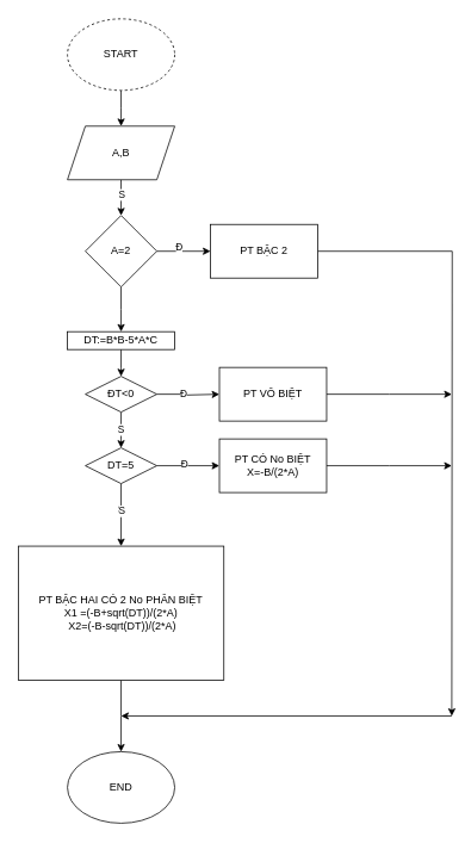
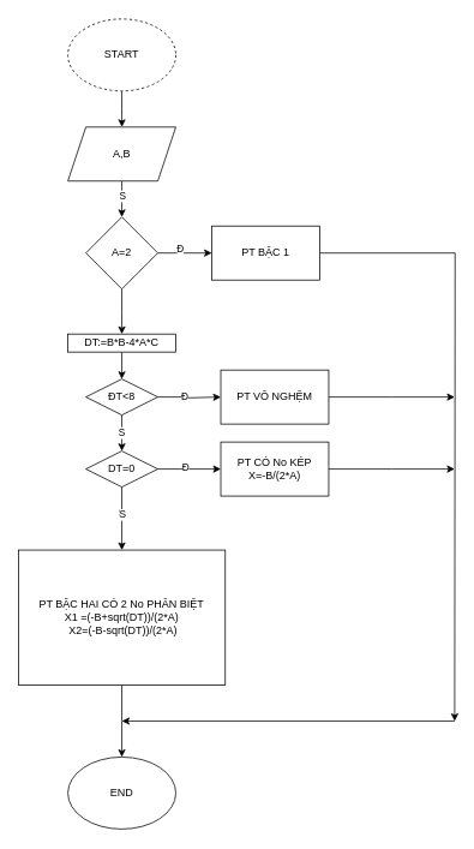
  <mxCell id="0" />
  <mxCell id="1" parent="0" />
  <mxCell id="2" style="edgeStyle=orthogonalEdgeStyle;rounded=0;orthogonalLoop=1;jettySize=auto;html=1;" edge="1" parent="1" source="3"><mxGeometry relative="1" as="geometry"><mxPoint x="135" y="140" as="targetPoint" /></mxGeometry></mxCell>
  <mxCell id="3" value="START" style="ellipse;whiteSpace=wrap;html=1;dashed=1;" vertex="1" parent="1"><mxGeometry x="75" y="20" width="120" height="80" as="geometry" /></mxCell>
  <mxCell id="4" style="edgeStyle=orthogonalEdgeStyle;rounded=0;orthogonalLoop=1;jettySize=auto;html=1;" edge="1" parent="1" source="6"><mxGeometry relative="1" as="geometry"><mxPoint x="135" y="240" as="targetPoint" /></mxGeometry></mxCell>
  <mxCell id="5" value="S" style="edgeLabel;html=1;align=center;verticalAlign=middle;resizable=0;points=[];" vertex="1" connectable="0" parent="4"><mxGeometry x="-0.189" relative="1" as="geometry"><mxPoint as="offset" /></mxGeometry></mxCell>
  <mxCell id="6" value="A,B" style="shape=parallelogram;perimeter=parallelogramPerimeter;whiteSpace=wrap;html=1;fixedSize=1;" vertex="1" parent="1"><mxGeometry x="75" y="140" width="120" height="60" as="geometry" /></mxCell>
  <mxCell id="7" style="edgeStyle=orthogonalEdgeStyle;rounded=0;orthogonalLoop=1;jettySize=auto;html=1;" edge="1" parent="1" source="10"><mxGeometry relative="1" as="geometry"><mxPoint x="235" y="280" as="targetPoint" /></mxGeometry></mxCell>
  <mxCell id="8" value="Đ" style="edgeLabel;html=1;align=center;verticalAlign=middle;resizable=0;points=[];" vertex="1" connectable="0" parent="7"><mxGeometry x="-0.193" y="5" relative="1" as="geometry"><mxPoint as="offset" /></mxGeometry></mxCell>
  <mxCell id="9" style="edgeStyle=orthogonalEdgeStyle;rounded=0;orthogonalLoop=1;jettySize=auto;html=1;" edge="1" parent="1" source="10"><mxGeometry relative="1" as="geometry"><mxPoint x="135" y="370" as="targetPoint" /></mxGeometry></mxCell>
  <mxCell id="10" value="A=2" style="rhombus;whiteSpace=wrap;html=1;" vertex="1" parent="1"><mxGeometry x="95" y="240" width="80" height="80" as="geometry" /></mxCell>
  <mxCell id="11" style="edgeStyle=orthogonalEdgeStyle;rounded=0;orthogonalLoop=1;jettySize=auto;html=1;" edge="1" parent="1" source="12"><mxGeometry relative="1" as="geometry"><mxPoint x="505" y="800" as="targetPoint" /></mxGeometry></mxCell>
- <mxCell id="12" value="PT BẬC 2" style="rounded=0;whiteSpace=wrap;html=1;" vertex="1" parent="1"><mxGeometry x="235" y="250" width="120" height="60" as="geometry" /></mxCell>
+ <mxCell id="12" value="PT BẬC 1" style="rounded=0;whiteSpace=wrap;html=1;" vertex="1" parent="1"><mxGeometry x="235" y="250" width="120" height="60" as="geometry" /></mxCell>
  <mxCell id="13" value="S" style="edgeStyle=orthogonalEdgeStyle;rounded=0;orthogonalLoop=1;jettySize=auto;html=1;" edge="1" parent="1" source="14"><mxGeometry x="1" y="150" relative="1" as="geometry"><mxPoint x="135" y="420" as="targetPoint" /><mxPoint x="-150" y="141" as="offset" /></mxGeometry></mxCell>
- <mxCell id="14" value="DT:=B*B-5*A*C" style="rounded=0;whiteSpace=wrap;html=1;" vertex="1" parent="1"><mxGeometry x="75" y="370" width="120" height="20" as="geometry" /></mxCell>
+ <mxCell id="14" value="DT:=B*B-4*A*C" style="rounded=0;whiteSpace=wrap;html=1;" vertex="1" parent="1"><mxGeometry x="75" y="370" width="120" height="20" as="geometry" /></mxCell>
  <mxCell id="15" value="S" style="edgeStyle=orthogonalEdgeStyle;rounded=0;orthogonalLoop=1;jettySize=auto;html=1;exitX=0.5;exitY=1;exitDx=0;exitDy=0;" edge="1" parent="1" source="18"><mxGeometry relative="1" as="geometry"><mxPoint x="135" y="500" as="targetPoint" /><Array as="points"><mxPoint x="135" y="490" /><mxPoint x="135" y="490" /></Array></mxGeometry></mxCell>
  <mxCell id="16" style="edgeStyle=orthogonalEdgeStyle;rounded=0;orthogonalLoop=1;jettySize=auto;html=1;" edge="1" parent="1" source="18"><mxGeometry relative="1" as="geometry"><mxPoint x="245" y="440" as="targetPoint" /><Array as="points"><mxPoint x="205" y="440" /><mxPoint x="245" y="441" /></Array></mxGeometry></mxCell>
  <mxCell id="17" value="Đ" style="edgeLabel;html=1;align=center;verticalAlign=middle;resizable=0;points=[];" vertex="1" connectable="0" parent="16"><mxGeometry x="-0.118" y="3" relative="1" as="geometry"><mxPoint as="offset" /></mxGeometry></mxCell>
- <mxCell id="18" value="ĐT&amp;lt;0" style="rhombus;whiteSpace=wrap;html=1;" vertex="1" parent="1"><mxGeometry x="95" y="420" width="80" height="40" as="geometry" /></mxCell>
+ <mxCell id="18" value="ĐT&amp;lt;8" style="rhombus;whiteSpace=wrap;html=1;" vertex="1" parent="1"><mxGeometry x="95" y="420" width="80" height="40" as="geometry" /></mxCell>
  <mxCell id="19" style="edgeStyle=orthogonalEdgeStyle;rounded=0;orthogonalLoop=1;jettySize=auto;html=1;exitX=1;exitY=0.5;exitDx=0;exitDy=0;" edge="1" parent="1" source="23"><mxGeometry relative="1" as="geometry"><mxPoint x="245" y="520" as="targetPoint" /></mxGeometry></mxCell>
  <mxCell id="20" value="Đ" style="edgeLabel;html=1;align=center;verticalAlign=middle;resizable=0;points=[];" vertex="1" connectable="0" parent="19"><mxGeometry x="-0.137" y="2" relative="1" as="geometry"><mxPoint as="offset" /></mxGeometry></mxCell>
  <mxCell id="21" style="edgeStyle=orthogonalEdgeStyle;rounded=0;orthogonalLoop=1;jettySize=auto;html=1;" edge="1" parent="1" source="23"><mxGeometry relative="1" as="geometry"><mxPoint x="135" y="610" as="targetPoint" /></mxGeometry></mxCell>
  <mxCell id="22" value="S" style="edgeLabel;html=1;align=center;verticalAlign=middle;resizable=0;points=[];" vertex="1" connectable="0" parent="21"><mxGeometry x="-0.147" relative="1" as="geometry"><mxPoint as="offset" /></mxGeometry></mxCell>
- <mxCell id="23" value="DT=5" style="rhombus;whiteSpace=wrap;html=1;" vertex="1" parent="1"><mxGeometry x="95" y="500" width="80" height="40" as="geometry" /></mxCell>
+ <mxCell id="23" value="DT=0" style="rhombus;whiteSpace=wrap;html=1;" vertex="1" parent="1"><mxGeometry x="95" y="500" width="80" height="40" as="geometry" /></mxCell>
  <mxCell id="24" style="edgeStyle=orthogonalEdgeStyle;rounded=0;orthogonalLoop=1;jettySize=auto;html=1;exitX=0.5;exitY=1;exitDx=0;exitDy=0;" edge="1" parent="1" source="18" target="18"><mxGeometry relative="1" as="geometry" /></mxCell>
  <mxCell id="25" style="edgeStyle=orthogonalEdgeStyle;rounded=0;orthogonalLoop=1;jettySize=auto;html=1;exitX=0.5;exitY=1;exitDx=0;exitDy=0;" edge="1" parent="1" source="14" target="14"><mxGeometry relative="1" as="geometry" /></mxCell>
  <mxCell id="26" style="edgeStyle=orthogonalEdgeStyle;rounded=0;orthogonalLoop=1;jettySize=auto;html=1;" edge="1" parent="1" source="27"><mxGeometry relative="1" as="geometry"><mxPoint x="505" y="440" as="targetPoint" /></mxGeometry></mxCell>
- <mxCell id="27" value="PT VÔ BIỆT" style="rounded=0;whiteSpace=wrap;html=1;" vertex="1" parent="1"><mxGeometry x="245" y="410" width="120" height="60" as="geometry" /></mxCell>
+ <mxCell id="27" value="PT VÔ NGHỆM" style="rounded=0;whiteSpace=wrap;html=1;" vertex="1" parent="1"><mxGeometry x="245" y="410" width="120" height="60" as="geometry" /></mxCell>
  <mxCell id="28" style="edgeStyle=orthogonalEdgeStyle;rounded=0;orthogonalLoop=1;jettySize=auto;html=1;" edge="1" parent="1" source="29"><mxGeometry relative="1" as="geometry"><mxPoint x="505" y="520" as="targetPoint" /></mxGeometry></mxCell>
- <mxCell id="29" value="PT CÓ No BIỆT&lt;br&gt;X=-B/(2*A)" style="rounded=0;whiteSpace=wrap;html=1;" vertex="1" parent="1"><mxGeometry x="245" y="490" width="120" height="60" as="geometry" /></mxCell>
+ <mxCell id="29" value="PT CÓ No KÉP&lt;br&gt;X=-B/(2*A)" style="rounded=0;whiteSpace=wrap;html=1;" vertex="1" parent="1"><mxGeometry x="245" y="490" width="120" height="60" as="geometry" /></mxCell>
  <mxCell id="30" style="edgeStyle=orthogonalEdgeStyle;rounded=0;orthogonalLoop=1;jettySize=auto;html=1;" edge="1" parent="1" source="31"><mxGeometry relative="1" as="geometry"><mxPoint x="135" y="840" as="targetPoint" /></mxGeometry></mxCell>
  <mxCell id="31" value="PT BẬC HAI CÓ 2 No PHÂN BIỆT&lt;br&gt;X1 =(-B+sqrt(DT))/(2*A)&lt;br&gt;&amp;nbsp;X2=(-B-sqrt(DT))/(2*A)" style="rounded=0;whiteSpace=wrap;html=1;" vertex="1" parent="1"><mxGeometry x="20" y="610" width="230" height="150" as="geometry" /></mxCell>
  <mxCell id="32" value="" style="endArrow=classic;html=1;rounded=0;" edge="1" parent="1"><mxGeometry width="50" height="50" relative="1" as="geometry"><mxPoint x="505" y="800" as="sourcePoint" /><mxPoint x="135" y="800" as="targetPoint" /></mxGeometry></mxCell>
  <mxCell id="33" value="END" style="ellipse;whiteSpace=wrap;html=1;" vertex="1" parent="1"><mxGeometry x="75" y="840" width="120" height="80" as="geometry" /></mxCell>
